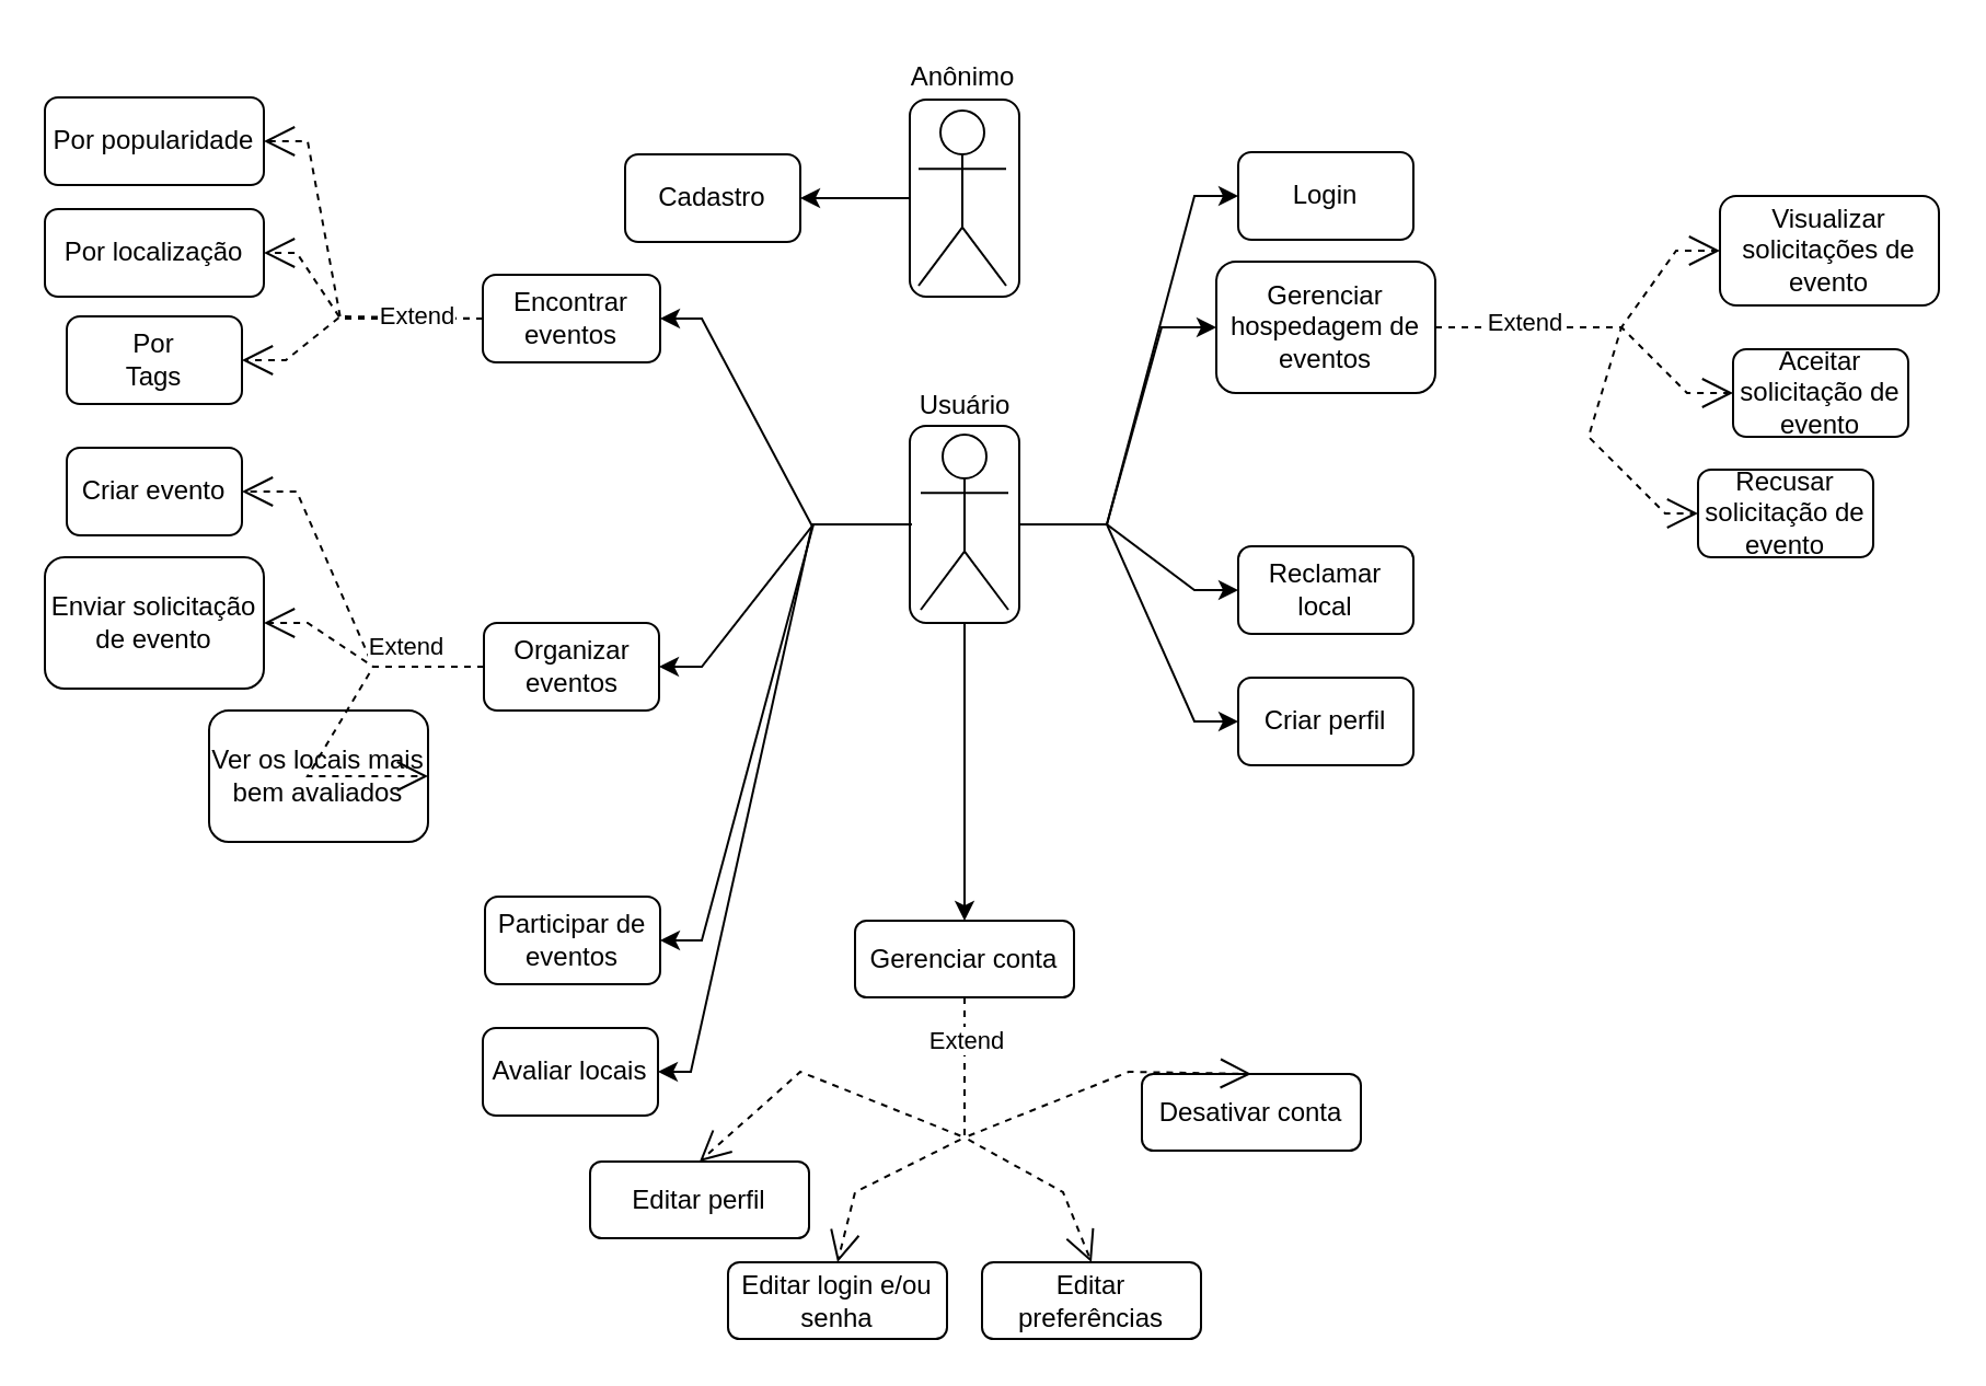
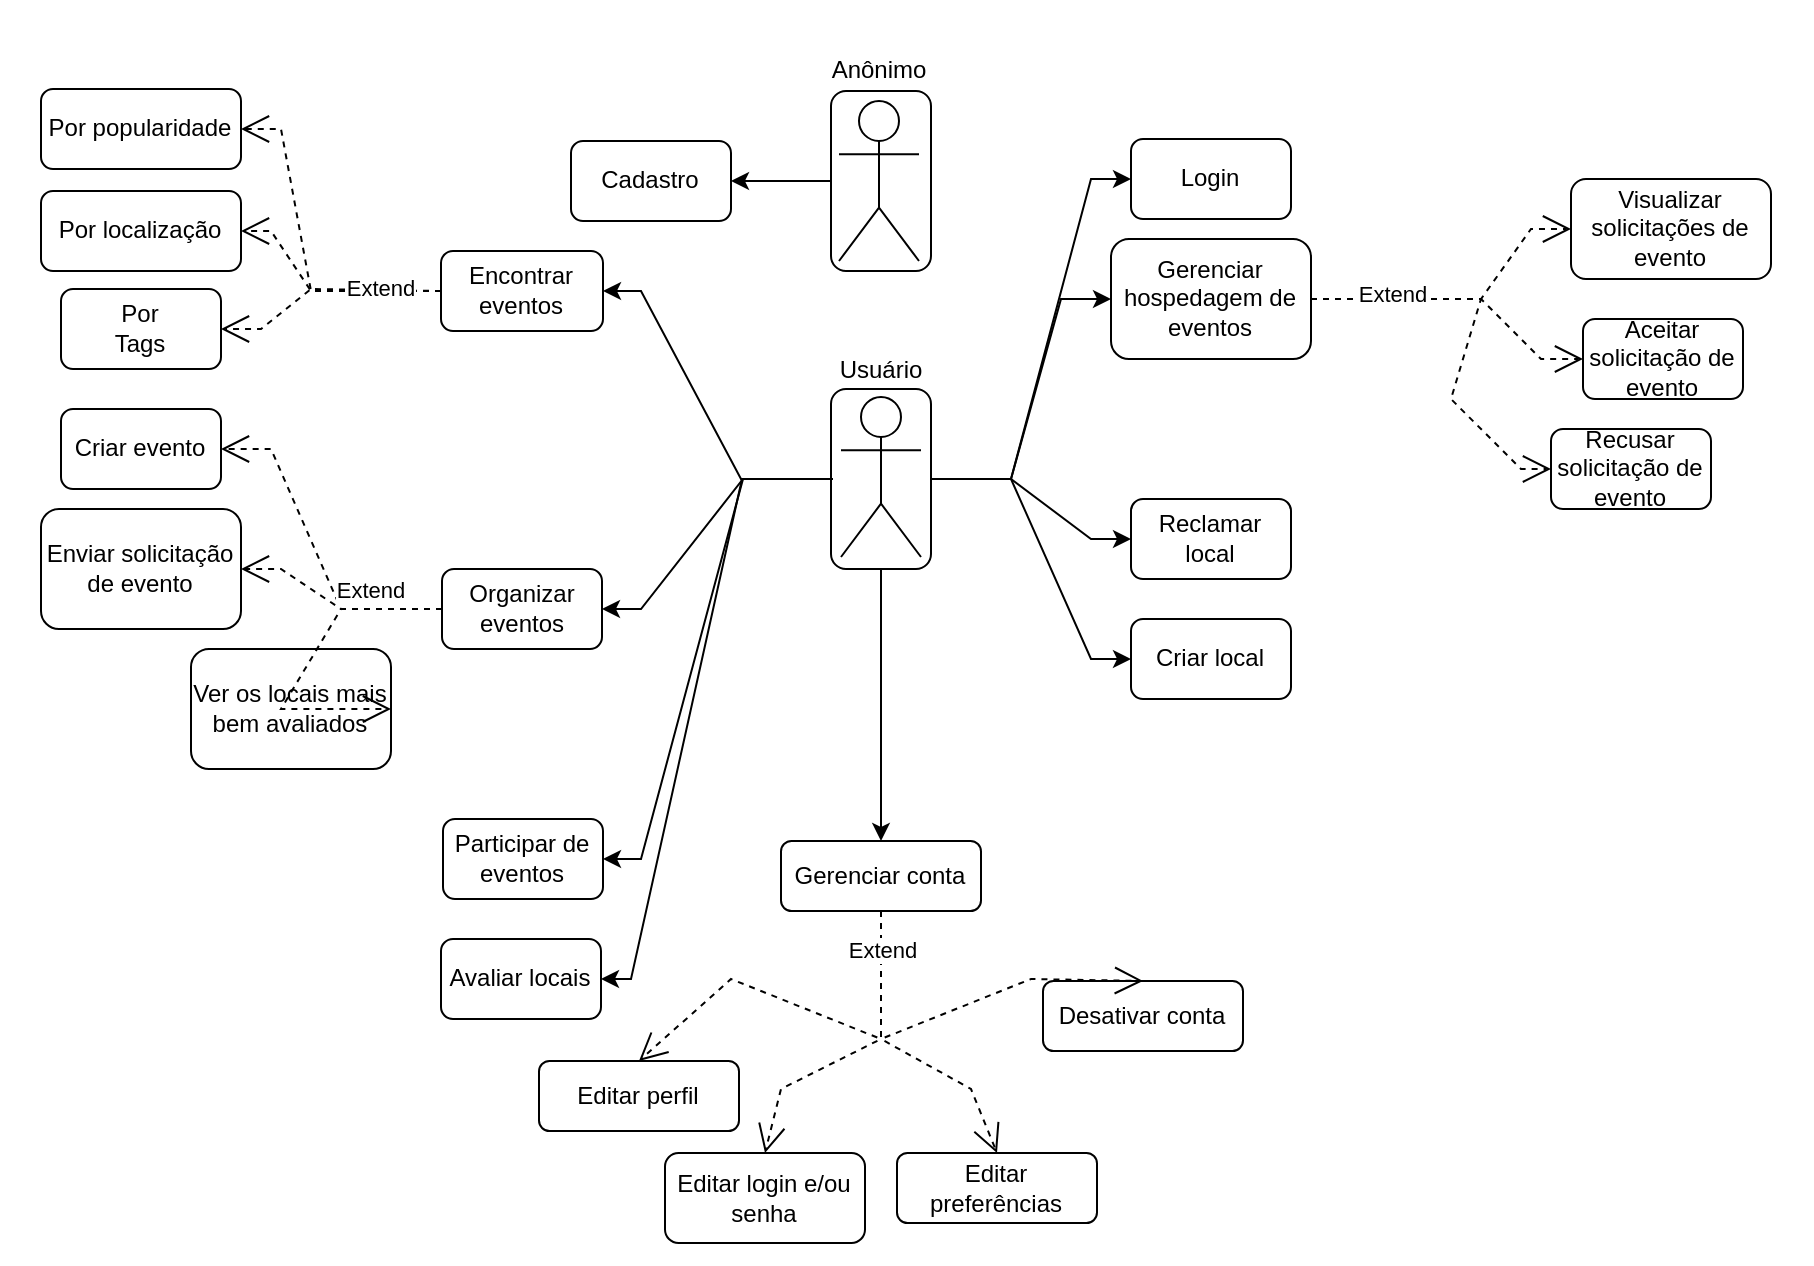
  <mxCell id="0" />
  <mxCell id="1" parent="0" />
  <mxCell id="2" value="" style="rounded=1;whiteSpace=wrap;html=1;fillColor=none;" parent="1" vertex="1"><mxGeometry x="415" y="45" width="50" height="90" as="geometry" /></mxCell>
  <mxCell id="3" value="" style="endArrow=open;endSize=12;dashed=1;html=1;rounded=0;exitX=0;exitY=0.5;exitDx=0;exitDy=0;entryX=1;entryY=0.5;entryDx=0;entryDy=0;" edge="1" parent="1" source="15" target="45"><mxGeometry x="0.009" width="160" relative="1" as="geometry"><mxPoint x="234.5" y="249" as="sourcePoint" /><mxPoint x="135" y="214" as="targetPoint" /><Array as="points"><mxPoint x="170" y="304" /><mxPoint x="135" y="224" /></Array><mxPoint as="offset" /></mxGeometry></mxCell>
  <mxCell id="4" value="" style="endArrow=open;endSize=12;dashed=1;html=1;rounded=0;entryX=0;entryY=0.5;entryDx=0;entryDy=0;exitX=1;exitY=0.5;exitDx=0;exitDy=0;" parent="1" source="11" target="12" edge="1"><mxGeometry width="160" relative="1" as="geometry"><mxPoint x="670" y="134" as="sourcePoint" /><mxPoint x="760" y="39" as="targetPoint" /><Array as="points"><mxPoint x="740" y="149" /><mxPoint x="725" y="199" /><mxPoint x="760" y="234" /></Array></mxGeometry></mxCell>
  <mxCell id="5" value="" style="endArrow=open;endSize=12;dashed=1;html=1;rounded=0;entryX=0;entryY=0.5;entryDx=0;entryDy=0;exitX=1;exitY=0.5;exitDx=0;exitDy=0;" parent="1" source="11" target="14" edge="1"><mxGeometry width="160" relative="1" as="geometry"><mxPoint x="695" y="114" as="sourcePoint" /><mxPoint x="740" y="154" as="targetPoint" /><Array as="points"><mxPoint x="740" y="149" /><mxPoint x="765" y="114" /></Array></mxGeometry></mxCell>
  <mxCell id="6" value="Usuário" style="shape=umlActor;verticalLabelPosition=top;verticalAlign=bottom;html=1;outlineConnect=0;labelPosition=center;align=center;spacingTop=0;spacingBottom=2;spacing=4;" parent="1" vertex="1"><mxGeometry x="420" y="198" width="40" height="80" as="geometry" /></mxCell>
  <mxCell id="7" value="" style="rounded=1;whiteSpace=wrap;html=1;fillColor=none;spacingTop=0;spacing=2;" parent="1" vertex="1"><mxGeometry x="415" y="194" width="50" height="90" as="geometry" /></mxCell>
  <mxCell id="8" value="Cadastro" style="rounded=1;whiteSpace=wrap;html=1;fillColor=none;" parent="1" vertex="1"><mxGeometry x="285" y="70" width="80" height="40" as="geometry" /></mxCell>
  <mxCell id="9" value="" style="shape=umlActor;verticalLabelPosition=bottom;verticalAlign=top;html=1;outlineConnect=0;" parent="1" vertex="1"><mxGeometry x="419" y="50" width="40" height="80" as="geometry" /></mxCell>
  <mxCell id="10" value="" style="endArrow=classic;html=1;rounded=0;curved=1;exitX=0;exitY=0.5;exitDx=0;exitDy=0;entryX=1;entryY=0.5;entryDx=0;entryDy=0;" parent="1" source="2" target="8" edge="1"><mxGeometry width="50" height="50" relative="1" as="geometry"><mxPoint x="510" y="104" as="sourcePoint" /><mxPoint x="560" y="54" as="targetPoint" /></mxGeometry></mxCell>
  <mxCell id="11" value="Gerenciar &lt;br&gt;hospedagem de eventos" style="rounded=1;whiteSpace=wrap;html=1;fillColor=none;" parent="1" vertex="1"><mxGeometry x="555" y="119" width="100" height="60" as="geometry" /></mxCell>
  <mxCell id="12" value="Recusar solicitação de evento" style="rounded=1;whiteSpace=wrap;html=1;fillColor=none;" parent="1" vertex="1"><mxGeometry x="775" y="214" width="80" height="40" as="geometry" /></mxCell>
  <mxCell id="13" value="Aceitar solicitação de evento" style="rounded=1;whiteSpace=wrap;html=1;fillColor=none;" parent="1" vertex="1"><mxGeometry x="791" y="159" width="80" height="40" as="geometry" /></mxCell>
  <mxCell id="14" value="Visualizar solicitações de evento" style="rounded=1;whiteSpace=wrap;html=1;fillColor=none;" parent="1" vertex="1"><mxGeometry x="785" y="89" width="100" height="50" as="geometry" /></mxCell>
  <mxCell id="15" value="Organizar eventos" style="rounded=1;whiteSpace=wrap;html=1;fillColor=none;" parent="1" vertex="1"><mxGeometry x="220.5" y="284" width="80" height="40" as="geometry" /></mxCell>
  <mxCell id="16" value="Enviar solicitação de evento" style="rounded=1;whiteSpace=wrap;html=1;fillColor=none;" parent="1" vertex="1"><mxGeometry x="20" y="254" width="100" height="60" as="geometry" /></mxCell>
  <mxCell id="17" value="Extend" style="endArrow=open;endSize=12;dashed=1;html=1;rounded=0;exitX=1;exitY=0.5;exitDx=0;exitDy=0;entryX=0;entryY=0.5;entryDx=0;entryDy=0;" parent="1" source="11" target="13" edge="1"><mxGeometry x="-0.45" y="2" width="160" relative="1" as="geometry"><mxPoint x="645" y="154" as="sourcePoint" /><mxPoint x="730" y="229" as="targetPoint" /><Array as="points"><mxPoint x="740" y="149" /><mxPoint x="770" y="179" /></Array><mxPoint as="offset" /></mxGeometry></mxCell>
  <mxCell id="18" value="" style="endArrow=open;endSize=12;dashed=1;html=1;rounded=0;entryX=1;entryY=0.5;entryDx=0;entryDy=0;exitX=0;exitY=0.5;exitDx=0;exitDy=0;" parent="1" source="21" target="20" edge="1"><mxGeometry width="160" relative="1" as="geometry"><mxPoint x="210" y="114" as="sourcePoint" /><mxPoint x="120" y="114" as="targetPoint" /><Array as="points"><mxPoint x="155" y="145" /><mxPoint x="135" y="115" /></Array></mxGeometry></mxCell>
  <mxCell id="19" value="Por&lt;br&gt;Tags" style="rounded=1;whiteSpace=wrap;html=1;fillColor=none;" parent="1" vertex="1"><mxGeometry x="30" y="144" width="80" height="40" as="geometry" /></mxCell>
  <mxCell id="20" value="Por localização" style="rounded=1;whiteSpace=wrap;html=1;fillColor=none;" parent="1" vertex="1"><mxGeometry x="20" y="95" width="100" height="40" as="geometry" /></mxCell>
  <mxCell id="21" value="Encontrar eventos" style="rounded=1;whiteSpace=wrap;html=1;fillColor=none;" parent="1" vertex="1"><mxGeometry x="220" y="125" width="81" height="40" as="geometry" /></mxCell>
  <mxCell id="22" value="" style="endArrow=open;endSize=12;dashed=1;html=1;rounded=0;exitX=0;exitY=0.5;exitDx=0;exitDy=0;entryX=1;entryY=0.5;entryDx=0;entryDy=0;" parent="1" target="16" edge="1" source="15"><mxGeometry x="0.009" width="160" relative="1" as="geometry"><mxPoint x="219.5" y="323" as="sourcePoint" /><mxPoint x="119" y="302" as="targetPoint" /><Array as="points"><mxPoint x="170" y="304" /><mxPoint x="140" y="284" /></Array><mxPoint as="offset" /></mxGeometry></mxCell>
  <mxCell id="23" value="" style="endArrow=classic;html=1;rounded=0;exitX=0;exitY=0.5;exitDx=0;exitDy=0;entryX=1;entryY=0.5;entryDx=0;entryDy=0;" parent="1" target="21" edge="1"><mxGeometry width="50" height="50" relative="1" as="geometry"><mxPoint x="415" y="239" as="sourcePoint" /><mxPoint x="300" y="324" as="targetPoint" /><Array as="points"><mxPoint x="370" y="239" /><mxPoint x="320" y="145" /></Array></mxGeometry></mxCell>
  <mxCell id="24" value="" style="endArrow=classic;html=1;rounded=0;entryX=1;entryY=0.5;entryDx=0;entryDy=0;exitX=0;exitY=0.5;exitDx=0;exitDy=0;" parent="1" target="15" edge="1" source="7"><mxGeometry width="50" height="50" relative="1" as="geometry"><mxPoint x="405" y="224" as="sourcePoint" /><mxPoint x="301" y="324" as="targetPoint" /><Array as="points"><mxPoint x="371" y="239" /><mxPoint x="320" y="304" /></Array></mxGeometry></mxCell>
  <mxCell id="25" value="Anônimo" style="text;html=1;align=center;verticalAlign=middle;resizable=0;points=[];autosize=1;strokeColor=none;fillColor=none;" parent="1" vertex="1"><mxGeometry x="404" y="20" width="70" height="30" as="geometry" /></mxCell>
  <mxCell id="26" value="" style="endArrow=classic;html=1;rounded=0;exitX=0.5;exitY=1;exitDx=0;exitDy=0;entryX=0.5;entryY=0;entryDx=0;entryDy=0;" parent="1" source="7" target="27" edge="1"><mxGeometry width="50" height="50" relative="1" as="geometry"><mxPoint x="455" y="284" as="sourcePoint" /><mxPoint x="440" y="349" as="targetPoint" /></mxGeometry></mxCell>
  <mxCell id="27" value="Gerenciar conta" style="rounded=1;whiteSpace=wrap;html=1;fillColor=none;" parent="1" vertex="1"><mxGeometry x="390" y="420" width="100" height="35" as="geometry" /></mxCell>
  <mxCell id="28" value="Editar perfil" style="rounded=1;whiteSpace=wrap;html=1;fillColor=none;" parent="1" vertex="1"><mxGeometry x="269" y="530" width="100" height="35" as="geometry" /></mxCell>
- <mxCell id="29" value="Editar login e/ou senha" style="rounded=1;whiteSpace=wrap;html=1;fillColor=none;" parent="1" vertex="1"><mxGeometry x="332" y="576" width="100" height="35" as="geometry" /></mxCell>
+ <mxCell id="29" value="Editar login e/ou senha" style="rounded=1;whiteSpace=wrap;html=1;fillColor=none;" parent="1" vertex="1"><mxGeometry x="332" y="576" width="100" height="45" as="geometry" /></mxCell>
  <mxCell id="30" value="Editar preferências" style="rounded=1;whiteSpace=wrap;html=1;fillColor=none;" parent="1" vertex="1"><mxGeometry x="448" y="576" width="100" height="35" as="geometry" /></mxCell>
  <mxCell id="31" value="Desativar conta" style="rounded=1;whiteSpace=wrap;html=1;fillColor=none;" parent="1" vertex="1"><mxGeometry x="521" y="490" width="100" height="35" as="geometry" /></mxCell>
  <mxCell id="32" value="" style="endArrow=open;endSize=12;dashed=1;html=1;rounded=0;entryX=0.5;entryY=0;entryDx=0;entryDy=0;exitX=0.5;exitY=1;exitDx=0;exitDy=0;" parent="1" source="27" target="31" edge="1"><mxGeometry x="-0.45" y="2" width="160" relative="1" as="geometry"><mxPoint x="440" y="489" as="sourcePoint" /><mxPoint x="550" y="549" as="targetPoint" /><Array as="points"><mxPoint x="440" y="519" /><mxPoint x="515" y="489" /></Array><mxPoint as="offset" /></mxGeometry></mxCell>
  <mxCell id="33" value="" style="endArrow=open;endSize=12;dashed=1;html=1;rounded=0;exitX=0.5;exitY=1;exitDx=0;exitDy=0;entryX=0.5;entryY=0;entryDx=0;entryDy=0;" parent="1" source="27" target="30" edge="1"><mxGeometry x="-0.45" y="2" width="160" relative="1" as="geometry"><mxPoint x="515" y="459" as="sourcePoint" /><mxPoint x="645" y="489" as="targetPoint" /><Array as="points"><mxPoint x="440" y="519" /><mxPoint x="485" y="544" /></Array><mxPoint as="offset" /></mxGeometry></mxCell>
  <mxCell id="34" value="" style="endArrow=open;endSize=12;dashed=1;html=1;rounded=0;exitX=0.5;exitY=1;exitDx=0;exitDy=0;entryX=0.5;entryY=0;entryDx=0;entryDy=0;" parent="1" source="27" target="28" edge="1"><mxGeometry x="-0.45" y="2" width="160" relative="1" as="geometry"><mxPoint x="385" y="484" as="sourcePoint" /><mxPoint x="455" y="574" as="targetPoint" /><Array as="points"><mxPoint x="440" y="519" /><mxPoint x="365" y="489" /></Array><mxPoint as="offset" /></mxGeometry></mxCell>
  <mxCell id="35" value="" style="endArrow=open;endSize=12;dashed=1;html=1;rounded=0;exitX=0.5;exitY=1;exitDx=0;exitDy=0;entryX=0.5;entryY=0;entryDx=0;entryDy=0;" parent="1" source="27" target="29" edge="1"><mxGeometry x="-0.45" y="2" width="160" relative="1" as="geometry"><mxPoint x="445" y="489" as="sourcePoint" /><mxPoint x="350" y="549" as="targetPoint" /><Array as="points"><mxPoint x="440" y="519" /><mxPoint x="390" y="544" /></Array><mxPoint as="offset" /></mxGeometry></mxCell>
  <mxCell id="36" value="Extend" style="edgeLabel;html=1;align=center;verticalAlign=middle;resizable=0;points=[];" parent="35" connectable="0" vertex="1"><mxGeometry x="-0.768" relative="1" as="geometry"><mxPoint y="1" as="offset" /></mxGeometry></mxCell>
  <mxCell id="37" value="Ver os locais mais bem avaliados" style="rounded=1;whiteSpace=wrap;html=1;fillColor=none;" parent="1" vertex="1"><mxGeometry x="95" y="324" width="100" height="60" as="geometry" /></mxCell>
  <mxCell id="38" value="" style="endArrow=open;endSize=12;dashed=1;html=1;rounded=0;exitX=0;exitY=0.5;exitDx=0;exitDy=0;entryX=1;entryY=0.5;entryDx=0;entryDy=0;" parent="1" source="15" target="37" edge="1"><mxGeometry x="0.009" width="160" relative="1" as="geometry"><mxPoint x="231" y="366" as="sourcePoint" /><mxPoint x="120" y="378" as="targetPoint" /><Array as="points"><mxPoint x="170" y="304" /><mxPoint x="140" y="354" /></Array><mxPoint as="offset" /></mxGeometry></mxCell>
  <mxCell id="39" value="Extend" style="edgeLabel;html=1;align=center;verticalAlign=middle;resizable=0;points=[];" parent="38" connectable="0" vertex="1"><mxGeometry x="-0.422" relative="1" as="geometry"><mxPoint x="11" y="-10" as="offset" /></mxGeometry></mxCell>
  <mxCell id="40" value="Login" style="rounded=1;whiteSpace=wrap;html=1;fillColor=none;" parent="1" vertex="1"><mxGeometry x="565" y="69" width="80" height="40" as="geometry" /></mxCell>
  <mxCell id="41" value="" style="endArrow=classic;html=1;rounded=0;exitX=1;exitY=0.5;exitDx=0;exitDy=0;entryX=0;entryY=0.5;entryDx=0;entryDy=0;" parent="1" source="7" target="40" edge="1"><mxGeometry width="50" height="50" relative="1" as="geometry"><mxPoint x="495" y="304" as="sourcePoint" /><mxPoint x="490" y="244" as="targetPoint" /><Array as="points"><mxPoint x="505" y="239" /><mxPoint x="545" y="89" /></Array></mxGeometry></mxCell>
  <mxCell id="42" value="Por popularidade" style="rounded=1;whiteSpace=wrap;html=1;fillColor=none;" vertex="1" parent="1"><mxGeometry x="20" y="44" width="100" height="40" as="geometry" /></mxCell>
  <mxCell id="43" value="" style="endArrow=open;endSize=12;dashed=1;html=1;rounded=0;entryX=1;entryY=0.5;entryDx=0;entryDy=0;exitX=0;exitY=0.5;exitDx=0;exitDy=0;" edge="1" parent="1" source="21" target="42"><mxGeometry width="160" relative="1" as="geometry"><mxPoint x="230" y="116.5" as="sourcePoint" /><mxPoint x="130" y="86.5" as="targetPoint" /><Array as="points"><mxPoint x="155" y="145" /><mxPoint x="140" y="64" /></Array></mxGeometry></mxCell>
  <mxCell id="44" value="Extend" style="endArrow=open;endSize=12;dashed=1;html=1;rounded=0;exitX=0;exitY=0.5;exitDx=0;exitDy=0;entryX=1;entryY=0.5;entryDx=0;entryDy=0;" parent="1" edge="1" target="19"><mxGeometry x="-0.495" y="-1" width="160" relative="1" as="geometry"><mxPoint x="220" y="145" as="sourcePoint" /><mxPoint x="110" y="175" as="targetPoint" /><Array as="points"><mxPoint x="155" y="144" /><mxPoint x="130" y="164" /></Array><mxPoint as="offset" /></mxGeometry></mxCell>
  <mxCell id="45" value="Criar evento" style="rounded=1;whiteSpace=wrap;html=1;fillColor=none;" vertex="1" parent="1"><mxGeometry x="30" y="204" width="80" height="40" as="geometry" /></mxCell>
  <mxCell id="46" value="" style="endArrow=classic;html=1;rounded=0;entryX=0;entryY=0.5;entryDx=0;entryDy=0;exitX=1;exitY=0.5;exitDx=0;exitDy=0;" edge="1" parent="1" source="7" target="11"><mxGeometry width="50" height="50" relative="1" as="geometry"><mxPoint x="485" y="214" as="sourcePoint" /><mxPoint x="565" y="89" as="targetPoint" /><Array as="points"><mxPoint x="505" y="239" /><mxPoint x="530" y="149" /></Array></mxGeometry></mxCell>
  <mxCell id="47" value="Participar de eventos" style="rounded=1;whiteSpace=wrap;html=1;fillColor=none;" vertex="1" parent="1"><mxGeometry x="221" y="409" width="80" height="40" as="geometry" /></mxCell>
  <mxCell id="48" value="" style="endArrow=classic;html=1;rounded=0;exitX=0;exitY=0.5;exitDx=0;exitDy=0;entryX=1;entryY=0.5;entryDx=0;entryDy=0;" edge="1" parent="1" target="47"><mxGeometry width="50" height="50" relative="1" as="geometry"><mxPoint x="416" y="239" as="sourcePoint" /><mxPoint x="301" y="304" as="targetPoint" /><Array as="points"><mxPoint x="371" y="239" /><mxPoint x="320" y="429" /></Array></mxGeometry></mxCell>
  <mxCell id="49" value="Avaliar locais" style="rounded=1;whiteSpace=wrap;html=1;fillColor=none;" vertex="1" parent="1"><mxGeometry x="220" y="469" width="80" height="40" as="geometry" /></mxCell>
  <mxCell id="50" value="" style="endArrow=classic;html=1;rounded=0;exitX=0;exitY=0.5;exitDx=0;exitDy=0;entryX=1;entryY=0.5;entryDx=0;entryDy=0;" edge="1" parent="1" target="49"><mxGeometry width="50" height="50" relative="1" as="geometry"><mxPoint x="415.5" y="239" as="sourcePoint" /><mxPoint x="300.5" y="429" as="targetPoint" /><Array as="points"><mxPoint x="370.5" y="239" /><mxPoint x="315" y="489" /></Array></mxGeometry></mxCell>
  <mxCell id="51" value="Reclamar local" style="rounded=1;whiteSpace=wrap;html=1;fillColor=none;" vertex="1" parent="1"><mxGeometry x="565" y="249" width="80" height="40" as="geometry" /></mxCell>
  <mxCell id="52" value="" style="endArrow=classic;html=1;rounded=0;entryX=0;entryY=0.5;entryDx=0;entryDy=0;exitX=1;exitY=0.5;exitDx=0;exitDy=0;" edge="1" parent="1" source="7" target="51"><mxGeometry width="50" height="50" relative="1" as="geometry"><mxPoint x="490" y="255" as="sourcePoint" /><mxPoint x="580" y="165" as="targetPoint" /><Array as="points"><mxPoint x="505" y="239" /><mxPoint x="545" y="269" /></Array></mxGeometry></mxCell>
- <mxCell id="53" value="Criar perfil" style="rounded=1;whiteSpace=wrap;html=1;fillColor=none;" vertex="1" parent="1"><mxGeometry x="565" y="309" width="80" height="40" as="geometry" /></mxCell>
+ <mxCell id="53" value="Criar local" style="rounded=1;whiteSpace=wrap;html=1;fillColor=none;" vertex="1" parent="1"><mxGeometry x="565" y="309" width="80" height="40" as="geometry" /></mxCell>
  <mxCell id="54" value="" style="endArrow=classic;html=1;rounded=0;entryX=0;entryY=0.5;entryDx=0;entryDy=0;exitX=1;exitY=0.5;exitDx=0;exitDy=0;" edge="1" parent="1" target="53"><mxGeometry width="50" height="50" relative="1" as="geometry"><mxPoint x="465" y="239" as="sourcePoint" /><mxPoint x="565" y="269" as="targetPoint" /><Array as="points"><mxPoint x="505" y="239" /><mxPoint x="545" y="329" /></Array></mxGeometry></mxCell>
